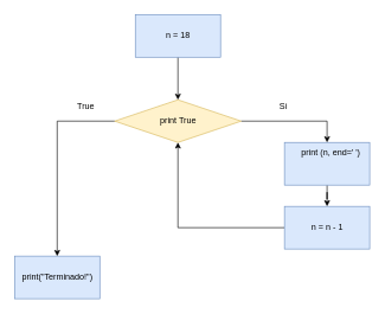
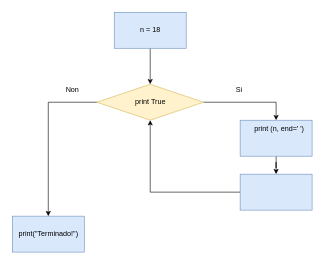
  <mxCell id="0" />
  <mxCell id="1" parent="0" />
  <mxCell id="2" value="" style="rounded=0;whiteSpace=wrap;html=1;fillColor=#dae8fc;strokeColor=#6c8ebf;" vertex="1" parent="1"><mxGeometry x="20" y="360" width="120" height="60" as="geometry" /></mxCell>
  <mxCell id="3" style="edgeStyle=orthogonalEdgeStyle;rounded=0;orthogonalLoop=1;jettySize=auto;html=1;entryX=0.5;entryY=0;entryDx=0;entryDy=0;" edge="1" parent="1" source="4" target="8"><mxGeometry relative="1" as="geometry" /></mxCell>
  <mxCell id="4" value="" style="rounded=0;whiteSpace=wrap;html=1;fillColor=#dae8fc;strokeColor=#6c8ebf;" vertex="1" parent="1"><mxGeometry x="190" y="20" width="120" height="60" as="geometry" /></mxCell>
  <mxCell id="5" value="n = 18" style="text;html=1;resizable=0;autosize=1;align=center;verticalAlign=middle;points=[];fillColor=none;strokeColor=none;rounded=0;" vertex="1" parent="1"><mxGeometry x="225" y="40" width="50" height="20" as="geometry" /></mxCell>
  <mxCell id="6" style="edgeStyle=orthogonalEdgeStyle;rounded=0;orthogonalLoop=1;jettySize=auto;html=1;entryX=0.5;entryY=0;entryDx=0;entryDy=0;" edge="1" parent="1" source="8" target="11"><mxGeometry relative="1" as="geometry" /></mxCell>
  <mxCell id="7" style="edgeStyle=orthogonalEdgeStyle;rounded=0;orthogonalLoop=1;jettySize=auto;html=1;entryX=0.5;entryY=0;entryDx=0;entryDy=0;" edge="1" parent="1" source="8" target="2"><mxGeometry relative="1" as="geometry" /></mxCell>
  <mxCell id="8" value="" style="rhombus;whiteSpace=wrap;html=1;fillColor=#fff2cc;strokeColor=#d6b656;" vertex="1" parent="1"><mxGeometry x="161" y="140" width="178" height="60" as="geometry" /></mxCell>
  <mxCell id="9" value="print True" style="text;html=1;resizable=0;autosize=1;align=center;verticalAlign=middle;points=[];fillColor=none;strokeColor=none;rounded=0;" vertex="1" parent="1"><mxGeometry x="215" y="160" width="70" height="20" as="geometry" /></mxCell>
  <mxCell id="10" style="edgeStyle=orthogonalEdgeStyle;rounded=0;orthogonalLoop=1;jettySize=auto;html=1;entryX=0.5;entryY=0;entryDx=0;entryDy=0;" edge="1" parent="1" source="11" target="14"><mxGeometry relative="1" as="geometry" /></mxCell>
  <mxCell id="11" value="" style="rounded=0;whiteSpace=wrap;html=1;fillColor=#dae8fc;strokeColor=#6c8ebf;" vertex="1" parent="1"><mxGeometry x="400" y="200" width="120" height="60" as="geometry" /></mxCell>
  <mxCell id="12" value="print (n, end=' ')" style="text;html=1;resizable=0;autosize=1;align=center;verticalAlign=middle;points=[];fillColor=none;strokeColor=none;rounded=0;" vertex="1" parent="1"><mxGeometry x="415" y="205" width="100" height="20" as="geometry" /></mxCell>
  <mxCell id="13" style="edgeStyle=orthogonalEdgeStyle;rounded=0;orthogonalLoop=1;jettySize=auto;html=1;entryX=0.5;entryY=1;entryDx=0;entryDy=0;" edge="1" parent="1" source="14" target="8"><mxGeometry relative="1" as="geometry" /></mxCell>
  <mxCell id="14" value="" style="rounded=0;whiteSpace=wrap;html=1;fillColor=#dae8fc;strokeColor=#6c8ebf;" vertex="1" parent="1"><mxGeometry x="400" y="290" width="120" height="60" as="geometry" /></mxCell>
- <mxCell id="15" value="n = n - 1" style="text;html=1;resizable=0;autosize=1;align=center;verticalAlign=middle;points=[];fillColor=none;strokeColor=none;rounded=0;" vertex="1" parent="1"><mxGeometry x="430" y="310" width="60" height="20" as="geometry" /></mxCell>
  <mxCell id="16" value="print(&quot;Terminado!&quot;)" style="text;html=1;resizable=0;autosize=1;align=center;verticalAlign=middle;points=[];fillColor=none;strokeColor=none;rounded=0;" vertex="1" parent="1"><mxGeometry x="25" y="380" width="110" height="20" as="geometry" /></mxCell>
  <mxCell id="17" value="Si" style="text;html=1;resizable=0;autosize=1;align=center;verticalAlign=middle;points=[];fillColor=none;strokeColor=none;rounded=0;" vertex="1" parent="1"><mxGeometry x="383" y="140" width="30" height="20" as="geometry" /></mxCell>
- <mxCell id="18" value="True" style="text;html=1;resizable=0;autosize=1;align=center;verticalAlign=middle;points=[];fillColor=none;strokeColor=none;rounded=0;" vertex="1" parent="1"><mxGeometry x="100" y="140" width="40" height="20" as="geometry" /></mxCell>
+ <mxCell id="18" value="Non" style="text;html=1;resizable=0;autosize=1;align=center;verticalAlign=middle;points=[];fillColor=none;strokeColor=none;rounded=0;" vertex="1" parent="1"><mxGeometry x="100" y="140" width="40" height="20" as="geometry" /></mxCell>
